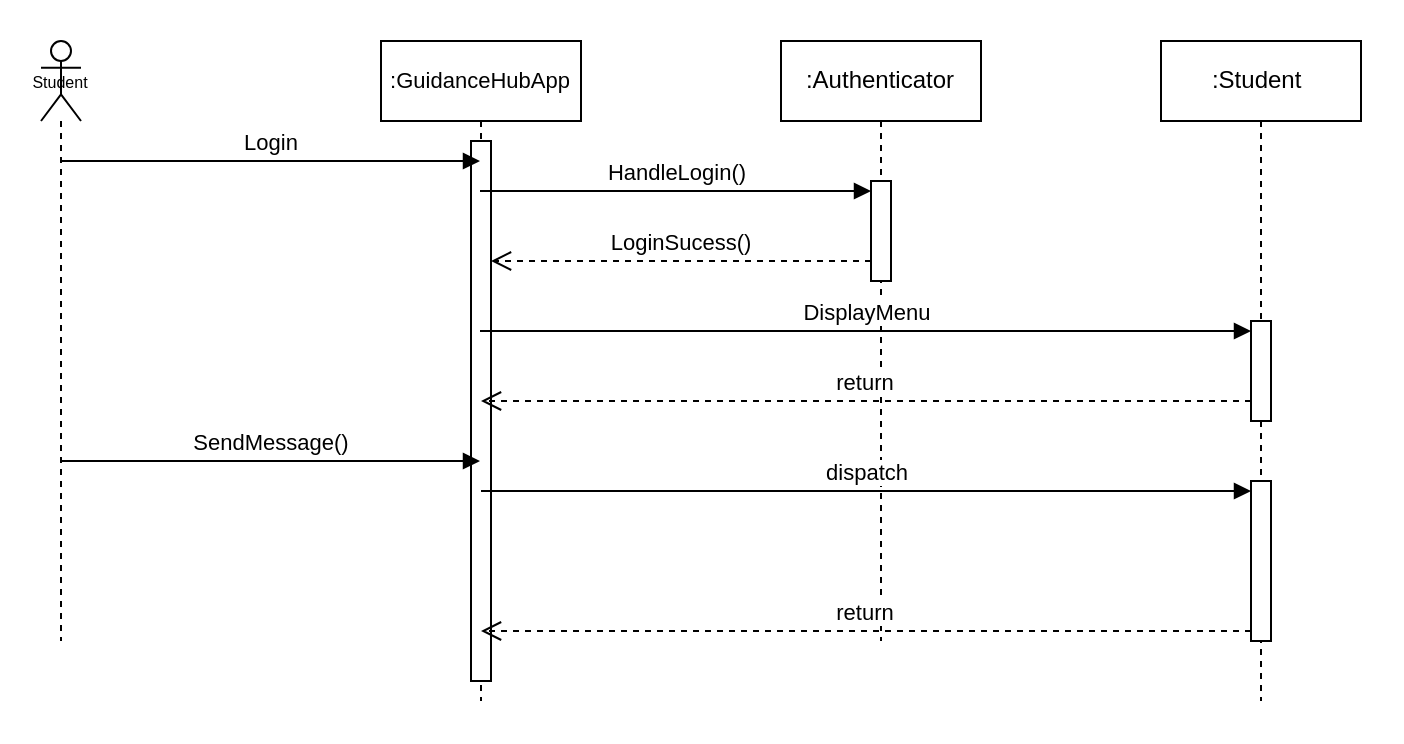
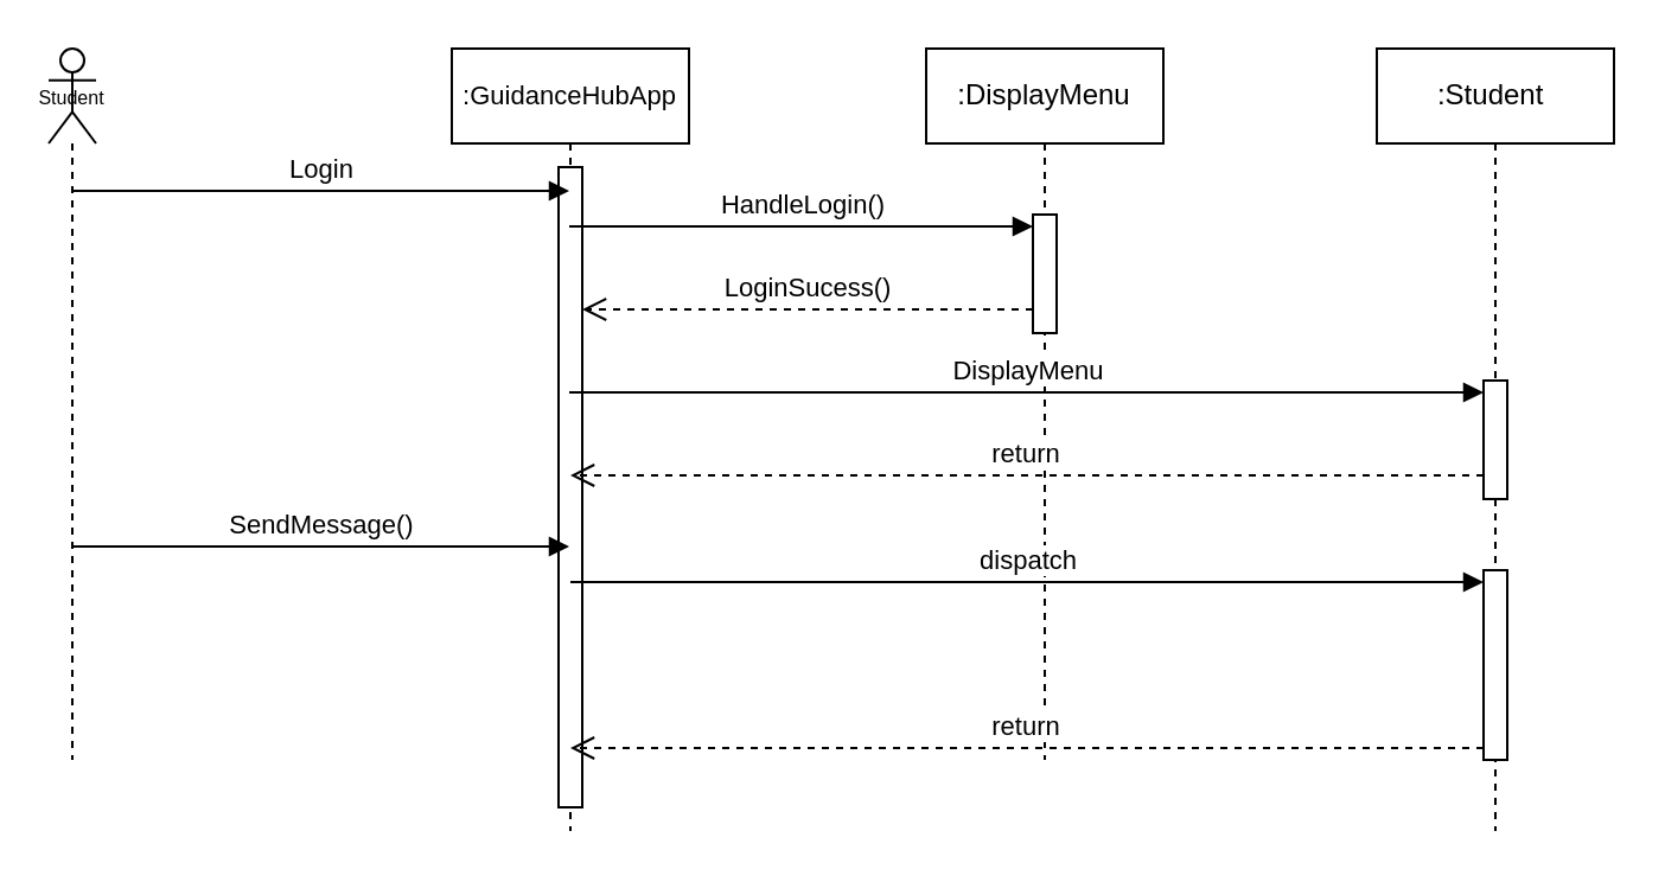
  <mxCell id="0" />
  <mxCell id="1" parent="0" />
  <mxCell id="2" value="&lt;font style=&quot;font-size: 11px;&quot;&gt;:GuidanceHubApp&lt;/font&gt;" style="shape=umlLifeline;perimeter=lifelinePerimeter;whiteSpace=wrap;html=1;container=1;dropTarget=0;collapsible=0;recursiveResize=0;outlineConnect=0;portConstraint=eastwest;newEdgeStyle={&quot;curved&quot;:0,&quot;rounded&quot;:0};" vertex="1" parent="1"><mxGeometry x="190" y="20" width="100" height="330" as="geometry" /></mxCell>
  <mxCell id="3" value="" style="html=1;points=[[0,0,0,0,5],[0,1,0,0,-5],[1,0,0,0,5],[1,1,0,0,-5]];perimeter=orthogonalPerimeter;outlineConnect=0;targetShapes=umlLifeline;portConstraint=eastwest;newEdgeStyle={&quot;curved&quot;:0,&quot;rounded&quot;:0};" vertex="1" parent="2"><mxGeometry x="45" y="50" width="10" height="270" as="geometry" /></mxCell>
- <mxCell id="4" value=":Authenticator" style="shape=umlLifeline;perimeter=lifelinePerimeter;whiteSpace=wrap;html=1;container=1;dropTarget=0;collapsible=0;recursiveResize=0;outlineConnect=0;portConstraint=eastwest;newEdgeStyle={&quot;curved&quot;:0,&quot;rounded&quot;:0};" vertex="1" parent="1"><mxGeometry x="390" y="20" width="100" height="300" as="geometry" /></mxCell>
+ <mxCell id="4" value=":DisplayMenu" style="shape=umlLifeline;perimeter=lifelinePerimeter;whiteSpace=wrap;html=1;container=1;dropTarget=0;collapsible=0;recursiveResize=0;outlineConnect=0;portConstraint=eastwest;newEdgeStyle={&quot;curved&quot;:0,&quot;rounded&quot;:0};" vertex="1" parent="1"><mxGeometry x="390" y="20" width="100" height="300" as="geometry" /></mxCell>
  <mxCell id="5" value="" style="html=1;points=[[0,0,0,0,5],[0,1,0,0,-5],[1,0,0,0,5],[1,1,0,0,-5]];perimeter=orthogonalPerimeter;outlineConnect=0;targetShapes=umlLifeline;portConstraint=eastwest;newEdgeStyle={&quot;curved&quot;:0,&quot;rounded&quot;:0};" vertex="1" parent="4"><mxGeometry x="45" y="70" width="10" height="50" as="geometry" /></mxCell>
  <mxCell id="6" value=":Student&amp;nbsp;" style="shape=umlLifeline;perimeter=lifelinePerimeter;whiteSpace=wrap;html=1;container=1;dropTarget=0;collapsible=0;recursiveResize=0;outlineConnect=0;portConstraint=eastwest;newEdgeStyle={&quot;curved&quot;:0,&quot;rounded&quot;:0};" vertex="1" parent="1"><mxGeometry x="580" y="20" width="100" height="330" as="geometry" /></mxCell>
  <mxCell id="7" value="" style="html=1;points=[[0,0,0,0,5],[0,1,0,0,-5],[1,0,0,0,5],[1,1,0,0,-5]];perimeter=orthogonalPerimeter;outlineConnect=0;targetShapes=umlLifeline;portConstraint=eastwest;newEdgeStyle={&quot;curved&quot;:0,&quot;rounded&quot;:0};" vertex="1" parent="6"><mxGeometry x="45" y="140" width="10" height="50" as="geometry" /></mxCell>
  <mxCell id="8" value="" style="html=1;points=[[0,0,0,0,5],[0,1,0,0,-5],[1,0,0,0,5],[1,1,0,0,-5]];perimeter=orthogonalPerimeter;outlineConnect=0;targetShapes=umlLifeline;portConstraint=eastwest;newEdgeStyle={&quot;curved&quot;:0,&quot;rounded&quot;:0};" vertex="1" parent="6"><mxGeometry x="45" y="220" width="10" height="80" as="geometry" /></mxCell>
  <mxCell id="9" value="&lt;font style=&quot;font-size: 8px;&quot;&gt;Student&lt;/font&gt;" style="shape=umlLifeline;perimeter=lifelinePerimeter;whiteSpace=wrap;html=1;container=1;dropTarget=0;collapsible=0;recursiveResize=0;outlineConnect=0;portConstraint=eastwest;newEdgeStyle={&quot;curved&quot;:0,&quot;rounded&quot;:0};participant=umlActor;" vertex="1" parent="1"><mxGeometry x="20" y="20" width="20" height="300" as="geometry" /></mxCell>
  <mxCell id="10" value="HandleLogin()" style="html=1;verticalAlign=bottom;endArrow=block;curved=0;rounded=0;entryX=0;entryY=0;entryDx=0;entryDy=5;" edge="1" target="5" parent="1" source="2"><mxGeometry relative="1" as="geometry"><mxPoint x="270" y="105" as="sourcePoint" /></mxGeometry></mxCell>
  <mxCell id="11" value="LoginSucess()" style="html=1;verticalAlign=bottom;endArrow=open;dashed=1;endSize=8;curved=0;rounded=0;exitX=0;exitY=1;exitDx=0;exitDy=-5;" edge="1" parent="1"><mxGeometry relative="1" as="geometry"><mxPoint x="245" y="130" as="targetPoint" /><mxPoint x="435" y="130" as="sourcePoint" /></mxGeometry></mxCell>
  <mxCell id="12" value="DisplayMenu" style="html=1;verticalAlign=bottom;endArrow=block;curved=0;rounded=0;entryX=0;entryY=0;entryDx=0;entryDy=5;" edge="1" target="7" parent="1" source="2"><mxGeometry relative="1" as="geometry"><mxPoint x="260" y="185" as="sourcePoint" /></mxGeometry></mxCell>
  <mxCell id="13" value="return" style="html=1;verticalAlign=bottom;endArrow=open;dashed=1;endSize=8;curved=0;rounded=0;" edge="1" source="7" parent="1"><mxGeometry relative="1" as="geometry"><mxPoint x="240" y="200" as="targetPoint" /><mxPoint x="310" y="200" as="sourcePoint" /></mxGeometry></mxCell>
  <mxCell id="14" value="Login" style="html=1;verticalAlign=bottom;endArrow=block;curved=0;rounded=0;" edge="1" parent="1" target="2"><mxGeometry width="80" relative="1" as="geometry"><mxPoint x="30" y="80" as="sourcePoint" /><mxPoint x="110" y="80" as="targetPoint" /></mxGeometry></mxCell>
  <mxCell id="15" value="SendMessage()" style="html=1;verticalAlign=bottom;endArrow=block;curved=0;rounded=0;" edge="1" parent="1" target="2"><mxGeometry x="0.002" width="80" relative="1" as="geometry"><mxPoint x="30" y="230" as="sourcePoint" /><mxPoint x="110" y="230" as="targetPoint" /><mxPoint as="offset" /></mxGeometry></mxCell>
  <mxCell id="16" value="dispatch" style="html=1;verticalAlign=bottom;endArrow=block;curved=0;rounded=0;entryX=0;entryY=0;entryDx=0;entryDy=5;" edge="1" target="8" parent="1"><mxGeometry relative="1" as="geometry"><mxPoint x="240" y="245" as="sourcePoint" /></mxGeometry></mxCell>
  <mxCell id="17" value="return" style="html=1;verticalAlign=bottom;endArrow=open;dashed=1;endSize=8;curved=0;rounded=0;exitX=0;exitY=1;exitDx=0;exitDy=-5;" edge="1" source="8" parent="1"><mxGeometry relative="1" as="geometry"><mxPoint x="240" y="315" as="targetPoint" /></mxGeometry></mxCell>
